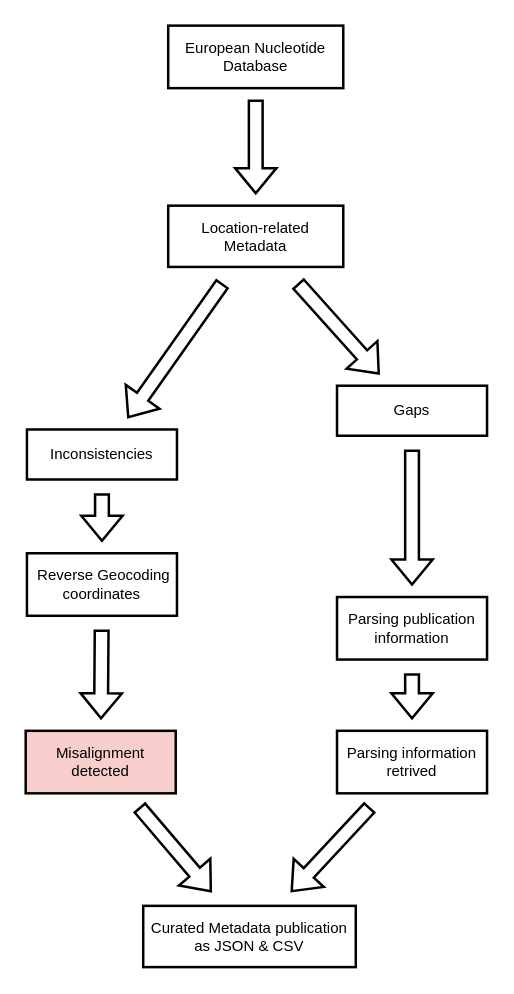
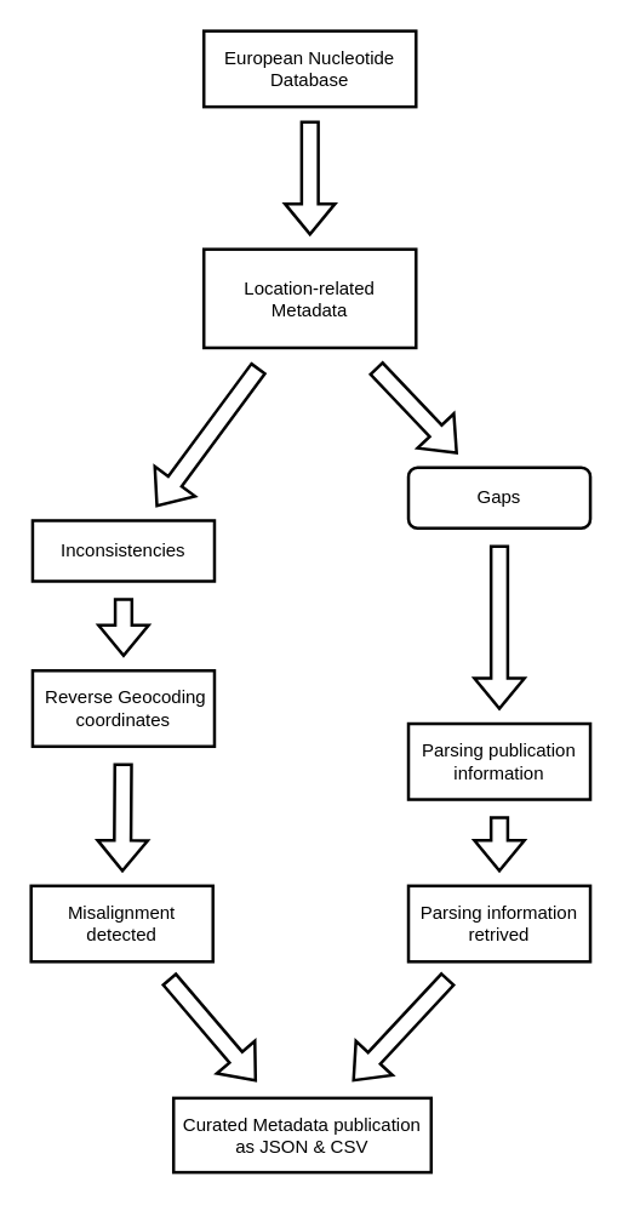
  <mxCell id="0" />
  <mxCell id="1" parent="0" />
- <mxCell id="2" value="Location-related Metadata" style="rounded=0;whiteSpace=wrap;html=1;strokeWidth=2;perimeterSpacing=2;verticalAlign=middle;horizontal=1;spacing=5;" vertex="1" parent="1"><mxGeometry x="134" y="164" width="140" height="49" as="geometry" /></mxCell>
+ <mxCell id="2" value="Location-related Metadata" style="rounded=0;whiteSpace=wrap;html=1;strokeWidth=2;perimeterSpacing=2;verticalAlign=middle;horizontal=1;spacing=5;" vertex="1" parent="1"><mxGeometry x="134" y="164" width="140" height="65" as="geometry" /></mxCell>
  <mxCell id="3" value="Inconsistencies" style="rounded=0;whiteSpace=wrap;html=1;strokeWidth=2;" vertex="1" parent="1"><mxGeometry x="21" y="343" width="120" height="40" as="geometry" /></mxCell>
- <mxCell id="4" value="Gaps" style="rounded=0;whiteSpace=wrap;html=1;strokeWidth=2;" vertex="1" parent="1"><mxGeometry x="269" y="308" width="120" height="40" as="geometry" /></mxCell>
+ <mxCell id="4" value="Gaps" style="whiteSpace=wrap;html=1;strokeWidth=2;rounded=1;" vertex="1" parent="1"><mxGeometry x="269" y="308" width="120" height="40" as="geometry" /></mxCell>
  <mxCell id="5" value="" style="shape=flexArrow;endArrow=classic;html=1;rounded=0;strokeWidth=2;targetPerimeterSpacing=9;sourcePerimeterSpacing=11;" edge="1" parent="1" source="2" target="3"><mxGeometry width="50" height="50" relative="1" as="geometry"><mxPoint x="295" y="263" as="sourcePoint" /><mxPoint x="345" y="213" as="targetPoint" /></mxGeometry></mxCell>
  <mxCell id="6" value="" style="shape=flexArrow;endArrow=classic;html=1;rounded=0;strokeWidth=2;sourcePerimeterSpacing=11;targetPerimeterSpacing=9;" edge="1" parent="1" source="2" target="4"><mxGeometry width="50" height="50" relative="1" as="geometry"><mxPoint x="189" y="213" as="sourcePoint" /><mxPoint x="121" y="293" as="targetPoint" /></mxGeometry></mxCell>
  <mxCell id="7" value="European Nucleotide Database" style="rounded=0;whiteSpace=wrap;html=1;strokeWidth=2;perimeterSpacing=2;spacing=5;" vertex="1" parent="1"><mxGeometry x="134" y="20" width="140" height="50" as="geometry" /></mxCell>
  <mxCell id="8" value="" style="shape=flexArrow;endArrow=classic;html=1;rounded=0;strokeWidth=2;targetPerimeterSpacing=7;sourcePerimeterSpacing=7;" edge="1" parent="1" source="7" target="2"><mxGeometry width="50" height="50" relative="1" as="geometry"><mxPoint x="189" y="213" as="sourcePoint" /><mxPoint x="121" y="293" as="targetPoint" /></mxGeometry></mxCell>
  <mxCell id="9" value="Parsing publication information" style="rounded=0;whiteSpace=wrap;html=1;strokeWidth=2;perimeterSpacing=0;" vertex="1" parent="1"><mxGeometry x="269" y="477" width="120" height="50" as="geometry" /></mxCell>
  <mxCell id="10" value="&amp;nbsp;Reverse Geocoding coordinates" style="rounded=0;whiteSpace=wrap;html=1;strokeWidth=2;perimeterSpacing=0;" vertex="1" parent="1"><mxGeometry x="21" y="442" width="120" height="50" as="geometry" /></mxCell>
  <mxCell id="11" value="" style="shape=flexArrow;endArrow=classic;html=1;rounded=0;strokeWidth=2;targetPerimeterSpacing=9;sourcePerimeterSpacing=11;" edge="1" parent="1" source="3" target="10"><mxGeometry width="50" height="50" relative="1" as="geometry"><mxPoint x="177" y="226" as="sourcePoint" /><mxPoint x="116" y="295" as="targetPoint" /></mxGeometry></mxCell>
  <mxCell id="12" value="" style="shape=flexArrow;endArrow=classic;html=1;rounded=0;strokeWidth=2;targetPerimeterSpacing=9;sourcePerimeterSpacing=11;" edge="1" parent="1" source="4" target="9"><mxGeometry width="50" height="50" relative="1" as="geometry"><mxPoint x="99" y="355" as="sourcePoint" /><mxPoint x="99" y="435" as="targetPoint" /></mxGeometry></mxCell>
  <mxCell id="13" value="Parsing information retrived" style="rounded=0;whiteSpace=wrap;html=1;strokeWidth=2;perimeterSpacing=0;" vertex="1" parent="1"><mxGeometry x="269" y="584" width="120" height="50" as="geometry" /></mxCell>
- <mxCell id="14" value="Misalignment detected" style="rounded=0;whiteSpace=wrap;html=1;strokeWidth=2;perimeterSpacing=0;fillColor=#f8cecc;" vertex="1" parent="1"><mxGeometry x="20" y="584" width="120" height="50" as="geometry" /></mxCell>
+ <mxCell id="14" value="Misalignment detected" style="rounded=0;whiteSpace=wrap;html=1;strokeWidth=2;perimeterSpacing=0;" vertex="1" parent="1"><mxGeometry x="20" y="584" width="120" height="50" as="geometry" /></mxCell>
  <mxCell id="15" value="" style="shape=flexArrow;endArrow=classic;html=1;rounded=0;strokeWidth=2;targetPerimeterSpacing=9;sourcePerimeterSpacing=11;" edge="1" parent="1" source="10" target="14"><mxGeometry width="50" height="50" relative="1" as="geometry"><mxPoint x="34" y="514" as="sourcePoint" /><mxPoint x="34" y="588" as="targetPoint" /></mxGeometry></mxCell>
  <mxCell id="16" value="" style="shape=flexArrow;endArrow=classic;html=1;rounded=0;strokeWidth=2;targetPerimeterSpacing=9;sourcePerimeterSpacing=11;" edge="1" parent="1" source="9" target="13"><mxGeometry width="50" height="50" relative="1" as="geometry"><mxPoint x="91" y="513" as="sourcePoint" /><mxPoint x="90" y="585" as="targetPoint" /></mxGeometry></mxCell>
  <mxCell id="17" value="Curated Metadata publication as JSON &amp;amp; CSV" style="rounded=0;whiteSpace=wrap;html=1;strokeWidth=2;perimeterSpacing=2;verticalAlign=middle;horizontal=1;spacing=5;" vertex="1" parent="1"><mxGeometry x="114" y="724" width="170" height="49" as="geometry" /></mxCell>
  <mxCell id="18" value="" style="shape=flexArrow;endArrow=classic;html=1;rounded=0;strokeWidth=2;targetPerimeterSpacing=9;sourcePerimeterSpacing=11;" edge="1" parent="1" source="14" target="17"><mxGeometry width="50" height="50" relative="1" as="geometry"><mxPoint x="181" y="236" as="sourcePoint" /><mxPoint x="117" y="309" as="targetPoint" /></mxGeometry></mxCell>
  <mxCell id="19" value="" style="shape=flexArrow;endArrow=classic;html=1;rounded=0;strokeWidth=2;targetPerimeterSpacing=9;sourcePerimeterSpacing=11;" edge="1" parent="1" source="13" target="17"><mxGeometry width="50" height="50" relative="1" as="geometry"><mxPoint x="121" y="655" as="sourcePoint" /><mxPoint x="179" y="723" as="targetPoint" /></mxGeometry></mxCell>
